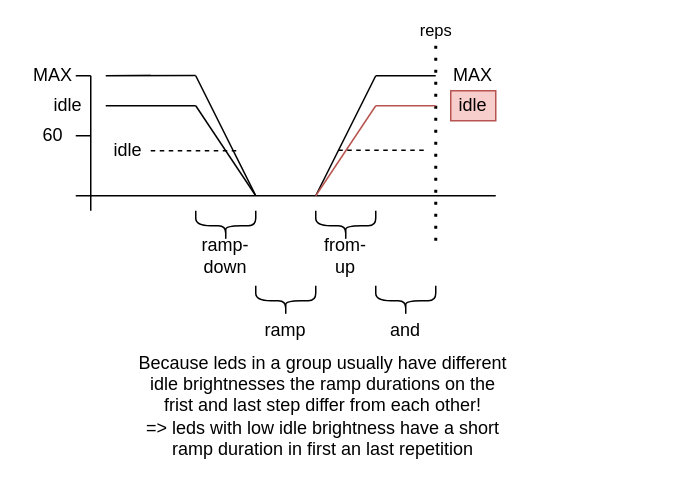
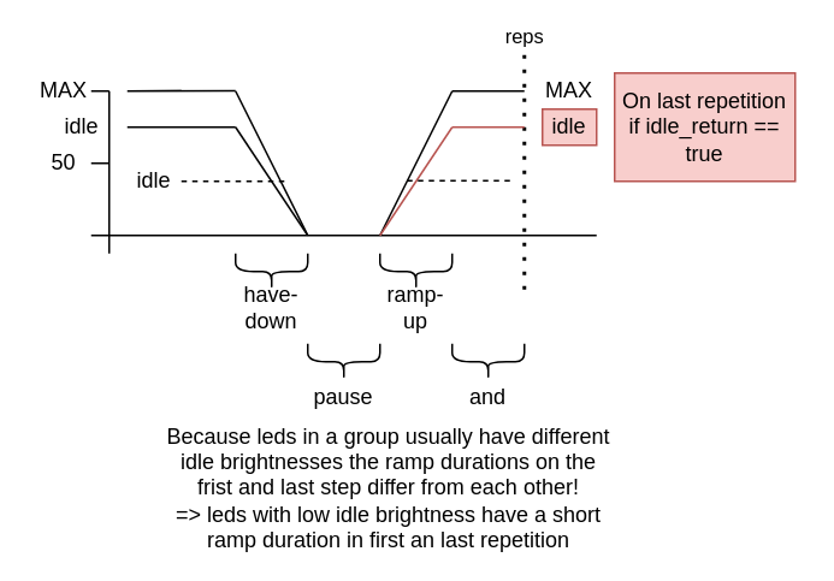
  <mxCell id="0" />
  <mxCell id="1" parent="0" />
  <mxCell id="2" value="" style="endArrow=none;html=1;rounded=0;fillColor=#f8cecc;strokeColor=#000000;" parent="1" edge="1"><mxGeometry width="50" height="50" relative="1" as="geometry"><mxPoint x="70" y="70" as="sourcePoint" /><mxPoint x="130" y="70" as="targetPoint" /></mxGeometry></mxCell>
  <mxCell id="3" value="" style="endArrow=none;html=1;rounded=0;" parent="1" edge="1"><mxGeometry width="50" height="50" relative="1" as="geometry"><mxPoint x="50" y="130" as="sourcePoint" /><mxPoint x="330" y="130" as="targetPoint" /></mxGeometry></mxCell>
  <mxCell id="4" value="" style="endArrow=none;html=1;rounded=0;" parent="1" edge="1"><mxGeometry width="50" height="50" relative="1" as="geometry"><mxPoint x="60" y="140" as="sourcePoint" /><mxPoint x="60" y="50" as="targetPoint" /></mxGeometry></mxCell>
  <mxCell id="5" value="MAX" style="text;html=1;align=center;verticalAlign=middle;whiteSpace=wrap;rounded=0;" parent="1" vertex="1"><mxGeometry x="20" y="40" width="30" height="20" as="geometry" /></mxCell>
  <mxCell id="6" value="" style="endArrow=none;html=1;rounded=0;" parent="1" edge="1"><mxGeometry width="50" height="50" relative="1" as="geometry"><mxPoint x="50" y="50" as="sourcePoint" /><mxPoint x="60" y="50" as="targetPoint" /><Array as="points"><mxPoint x="60" y="50" /></Array></mxGeometry></mxCell>
  <mxCell id="7" value="" style="endArrow=none;html=1;rounded=0;" parent="1" edge="1"><mxGeometry width="50" height="50" relative="1" as="geometry"><mxPoint x="50" y="90" as="sourcePoint" /><mxPoint x="60" y="90" as="targetPoint" /><Array as="points"><mxPoint x="60" y="90" /></Array></mxGeometry></mxCell>
- <mxCell id="8" value="60" style="text;html=1;align=center;verticalAlign=middle;whiteSpace=wrap;rounded=0;" parent="1" vertex="1"><mxGeometry x="20" y="80" width="30" height="20" as="geometry" /></mxCell>
+ <mxCell id="8" value="50" style="text;html=1;align=center;verticalAlign=middle;whiteSpace=wrap;rounded=0;" parent="1" vertex="1"><mxGeometry x="20" y="80" width="30" height="20" as="geometry" /></mxCell>
  <mxCell id="9" value="" style="endArrow=none;html=1;rounded=0;" parent="1" edge="1"><mxGeometry width="50" height="50" relative="1" as="geometry"><mxPoint x="130" y="70" as="sourcePoint" /><mxPoint x="170" y="130" as="targetPoint" /></mxGeometry></mxCell>
  <mxCell id="10" value="" style="shape=curlyBracket;whiteSpace=wrap;html=1;rounded=1;labelPosition=left;verticalLabelPosition=middle;align=right;verticalAlign=middle;rotation=-90;" parent="1" vertex="1"><mxGeometry x="140" y="130" width="20" height="40" as="geometry" /></mxCell>
- <mxCell id="11" value="ramp-down" style="text;html=1;align=center;verticalAlign=middle;whiteSpace=wrap;rounded=0;" parent="1" vertex="1"><mxGeometry x="135" y="160" width="30" height="20" as="geometry" /></mxCell>
+ <mxCell id="11" value="have-down" style="text;html=1;align=center;verticalAlign=middle;whiteSpace=wrap;rounded=0;" parent="1" vertex="1"><mxGeometry x="135" y="160" width="30" height="20" as="geometry" /></mxCell>
  <mxCell id="12" value="" style="endArrow=none;html=1;rounded=0;" parent="1" edge="1"><mxGeometry width="50" height="50" relative="1" as="geometry"><mxPoint x="210" y="130" as="sourcePoint" /><mxPoint x="250" y="50" as="targetPoint" /></mxGeometry></mxCell>
  <mxCell id="13" value="" style="shape=curlyBracket;whiteSpace=wrap;html=1;rounded=1;labelPosition=left;verticalLabelPosition=middle;align=right;verticalAlign=middle;rotation=-90;" parent="1" vertex="1"><mxGeometry x="180" y="180" width="20" height="40" as="geometry" /></mxCell>
  <mxCell id="14" value="" style="endArrow=none;html=1;rounded=0;" parent="1" edge="1"><mxGeometry width="50" height="50" relative="1" as="geometry"><mxPoint x="250" y="50" as="sourcePoint" /><mxPoint x="290" y="50" as="targetPoint" /></mxGeometry></mxCell>
  <mxCell id="15" value="reps" style="endArrow=none;dashed=1;html=1;dashPattern=1 3;strokeWidth=2;rounded=0;" parent="1" edge="1"><mxGeometry x="1" width="50" height="50" relative="1" as="geometry"><mxPoint x="290" y="160" as="sourcePoint" /><mxPoint x="290" y="20" as="targetPoint" /><mxPoint as="offset" /></mxGeometry></mxCell>
  <mxCell id="16" value="" style="shape=curlyBracket;whiteSpace=wrap;html=1;rounded=1;labelPosition=left;verticalLabelPosition=middle;align=right;verticalAlign=middle;rotation=-90;" parent="1" vertex="1"><mxGeometry x="220" y="130" width="20" height="40" as="geometry" /></mxCell>
- <mxCell id="17" value="from-up" style="text;html=1;align=center;verticalAlign=middle;whiteSpace=wrap;rounded=0;" parent="1" vertex="1"><mxGeometry x="215" y="160" width="30" height="20" as="geometry" /></mxCell>
- <mxCell id="18" value="ramp" style="text;html=1;align=center;verticalAlign=middle;whiteSpace=wrap;rounded=0;" parent="1" vertex="1"><mxGeometry x="175" y="210" width="30" height="20" as="geometry" /></mxCell>
+ <mxCell id="17" value="ramp-up" style="text;html=1;align=center;verticalAlign=middle;whiteSpace=wrap;rounded=0;" parent="1" vertex="1"><mxGeometry x="215" y="160" width="30" height="20" as="geometry" /></mxCell>
+ <mxCell id="18" value="pause" style="text;html=1;align=center;verticalAlign=middle;whiteSpace=wrap;rounded=0;" parent="1" vertex="1"><mxGeometry x="175" y="210" width="30" height="20" as="geometry" /></mxCell>
  <mxCell id="19" value="" style="shape=curlyBracket;whiteSpace=wrap;html=1;rounded=1;labelPosition=left;verticalLabelPosition=middle;align=right;verticalAlign=middle;rotation=-90;" parent="1" vertex="1"><mxGeometry x="260" y="180" width="20" height="40" as="geometry" /></mxCell>
  <mxCell id="20" value="and" style="text;html=1;align=center;verticalAlign=middle;whiteSpace=wrap;rounded=0;" parent="1" vertex="1"><mxGeometry x="255" y="210" width="30" height="20" as="geometry" /></mxCell>
  <mxCell id="21" value="" style="endArrow=none;html=1;rounded=0;" parent="1" edge="1"><mxGeometry width="50" height="50" relative="1" as="geometry"><mxPoint x="130" y="50" as="sourcePoint" /><mxPoint x="170" y="130" as="targetPoint" /></mxGeometry></mxCell>
  <mxCell id="22" value="" style="endArrow=none;html=1;rounded=0;" parent="1" edge="1"><mxGeometry width="50" height="50" relative="1" as="geometry"><mxPoint x="100" y="49.9" as="sourcePoint" /><mxPoint x="130" y="49.9" as="targetPoint" /><Array as="points"><mxPoint x="70" y="50" /></Array></mxGeometry></mxCell>
  <mxCell id="23" value="idle" style="text;html=1;align=center;verticalAlign=middle;whiteSpace=wrap;rounded=0;" vertex="1" parent="1"><mxGeometry x="30" y="60" width="30" height="20" as="geometry" /></mxCell>
  <mxCell id="24" value="MAX" style="text;html=1;align=center;verticalAlign=middle;whiteSpace=wrap;rounded=0;" vertex="1" parent="1"><mxGeometry x="300" y="40" width="30" height="20" as="geometry" /></mxCell>
  <mxCell id="25" value="" style="endArrow=none;html=1;rounded=0;fillColor=#f8cecc;strokeColor=#b85450;" edge="1" parent="1"><mxGeometry width="50" height="50" relative="1" as="geometry"><mxPoint x="250" y="70" as="sourcePoint" /><mxPoint x="290" y="70" as="targetPoint" /></mxGeometry></mxCell>
  <mxCell id="26" value="" style="endArrow=none;html=1;rounded=0;fillColor=#f8cecc;strokeColor=#b85450;" edge="1" parent="1"><mxGeometry width="50" height="50" relative="1" as="geometry"><mxPoint x="250" y="70" as="sourcePoint" /><mxPoint x="210" y="130" as="targetPoint" /></mxGeometry></mxCell>
  <mxCell id="27" value="idle" style="text;html=1;align=center;verticalAlign=middle;whiteSpace=wrap;rounded=0;fillColor=#f8cecc;strokeColor=#b85450;" vertex="1" parent="1"><mxGeometry x="300" y="60" width="30" height="20" as="geometry" /></mxCell>
+ <mxCell id="28" value="On last repetition if idle_return == true" style="text;html=1;align=center;verticalAlign=middle;whiteSpace=wrap;rounded=0;fillColor=#f8cecc;strokeColor=#b85450;" vertex="1" parent="1"><mxGeometry x="340" y="40" width="100" height="60" as="geometry" /></mxCell>
  <mxCell id="29" value="" style="endArrow=none;html=1;rounded=0;fillColor=#f8cecc;strokeColor=#000000;dashed=1;" edge="1" parent="1"><mxGeometry width="50" height="50" relative="1" as="geometry"><mxPoint x="100" y="100" as="sourcePoint" /><mxPoint x="160" y="100" as="targetPoint" /></mxGeometry></mxCell>
  <mxCell id="30" value="" style="endArrow=none;html=1;rounded=0;fillColor=#f8cecc;strokeColor=#000000;dashed=1;" edge="1" parent="1"><mxGeometry width="50" height="50" relative="1" as="geometry"><mxPoint x="225" y="99.72" as="sourcePoint" /><mxPoint x="285" y="99.72" as="targetPoint" /></mxGeometry></mxCell>
  <mxCell id="31" value="idle" style="text;html=1;align=center;verticalAlign=middle;whiteSpace=wrap;rounded=0;" vertex="1" parent="1"><mxGeometry x="70" y="90" width="30" height="20" as="geometry" /></mxCell>
  <mxCell id="32" value="Because leds in a group usually have different idle brightnesses the ramp durations on the frist and last step differ from each other!&lt;br&gt;=&amp;gt; leds with low idle brightness have a short ramp duration in first an last repetition" style="text;html=1;align=center;verticalAlign=middle;whiteSpace=wrap;rounded=0;" vertex="1" parent="1"><mxGeometry x="90" y="240" width="250" height="60" as="geometry" /></mxCell>
